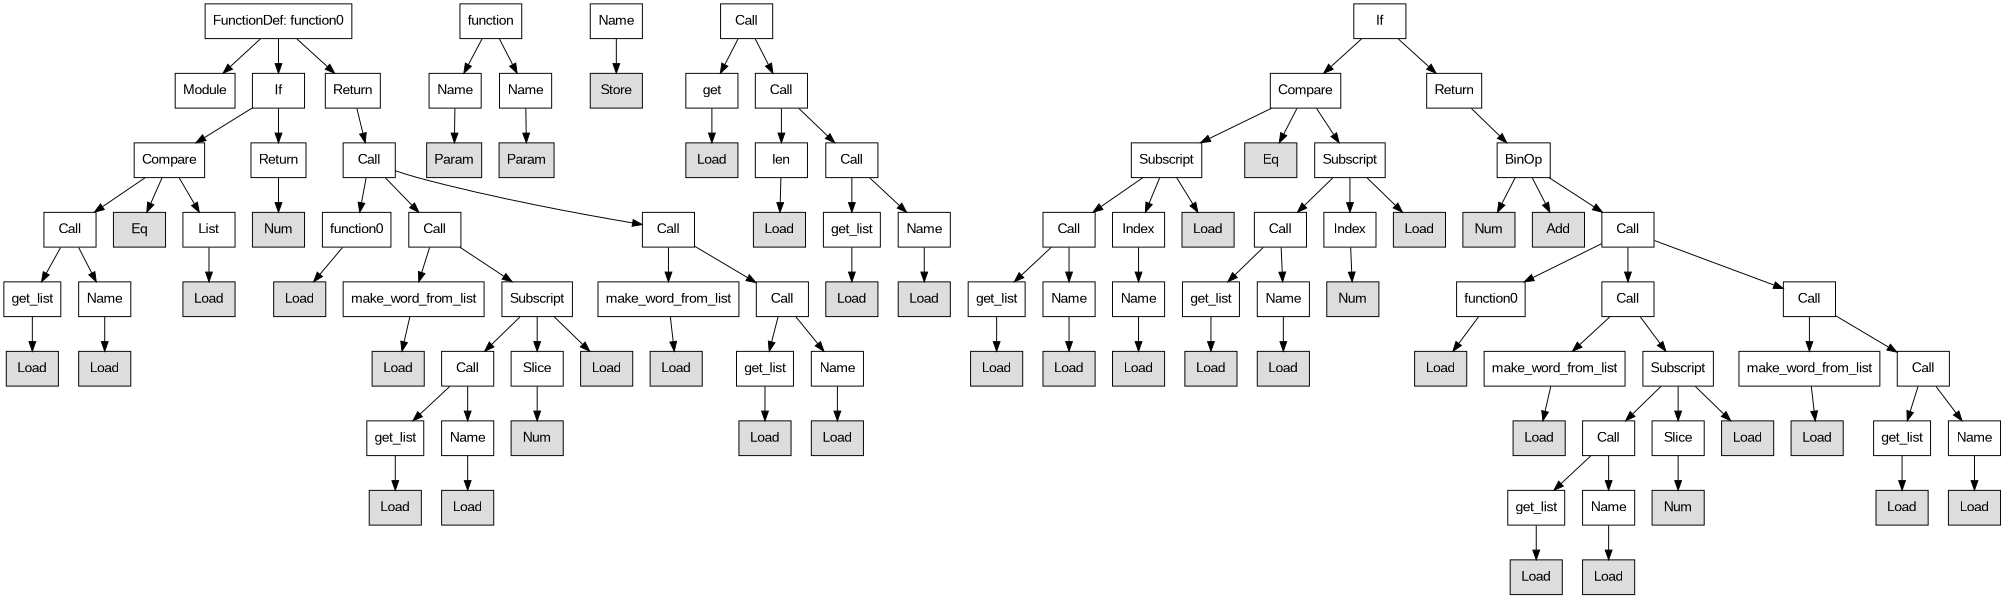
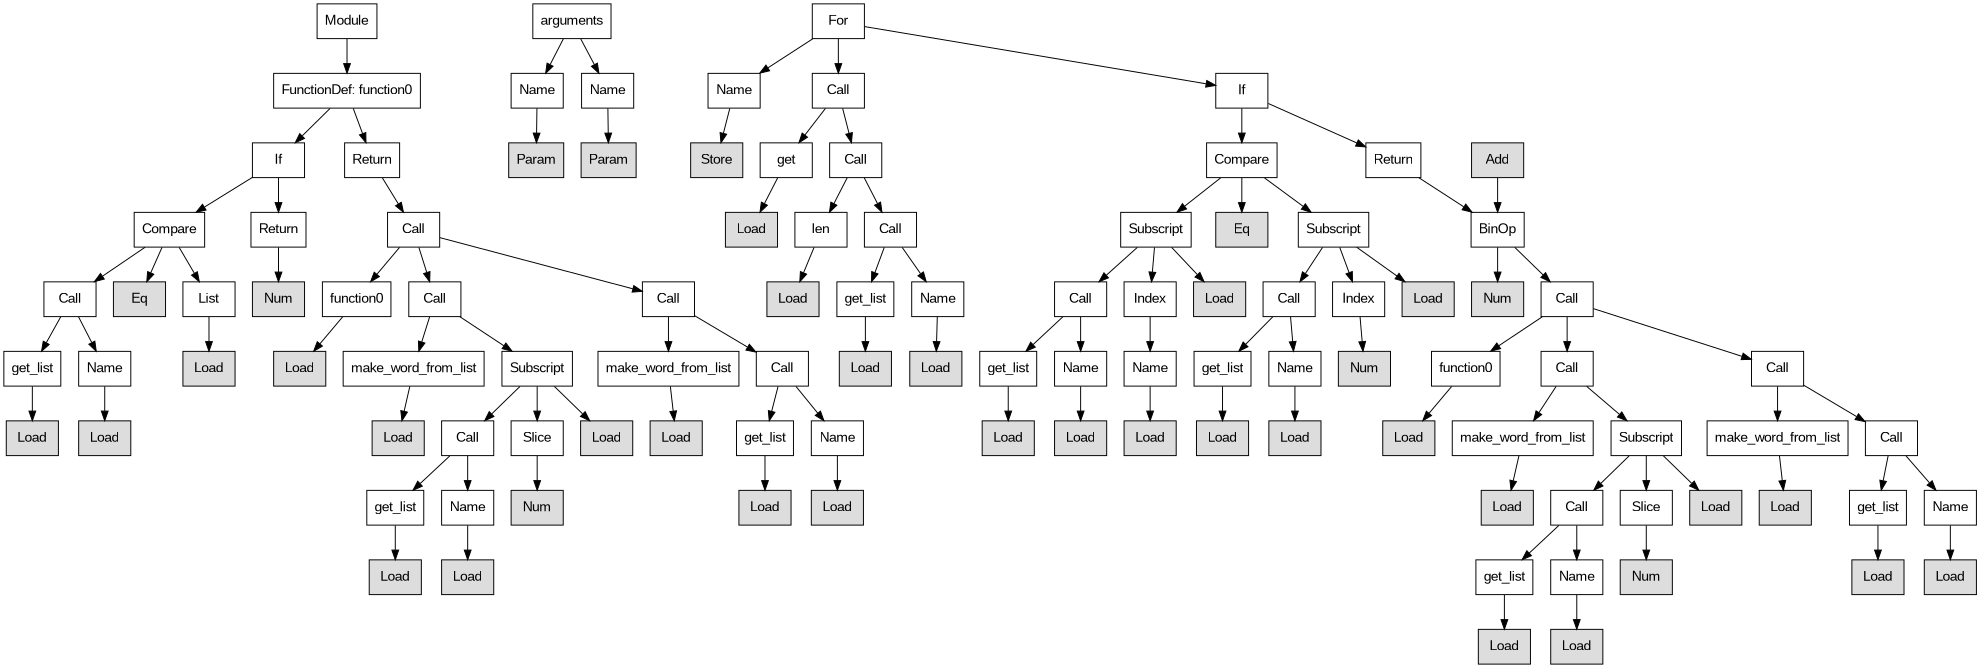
  digraph {
    fontname="Liberation Sans"
    node [fontname="Liberation Sans" shape=rect]
    edge [fontname="Liberation Sans"]
    n1 [label=Module]
    n2 [label="FunctionDef: function0"]
    n3 [label=If]
    n4 [label=Return]
-   n5 [label=function]
+   n5 [label=arguments]
    n6 [label=Name]
    n7 [label=Name]
    n8 [label=Compare]
    n9 [label=Return]
+   n10 [label=For]
    n11 [label=Name]
    n12 [label=Call]
    n13 [label=If]
    n14 [label=Call]
    n15 [fillcolor="#dddddd" label=Param style=filled]
    n16 [fillcolor="#dddddd" label=Param style=filled]
    n17 [label=Call]
    n18 [fillcolor="#dddddd" label=Eq style=filled]
    n19 [label=List]
    n20 [fillcolor="#dddddd" label=Num style=filled]
    n21 [fillcolor="#dddddd" label=Store style=filled]
    n22 [label=get]
    n23 [label=Call]
    n24 [label=Compare]
    n25 [label=Return]
    n26 [label=function0]
    n27 [label=Call]
    n28 [label=Call]
    n29 [label=get_list]
    n30 [label=Name]
    n31 [fillcolor="#dddddd" label=Load style=filled]
    n32 [fillcolor="#dddddd" label=Load style=filled]
    n33 [label=len]
    n34 [label=Call]
    n35 [label=Subscript]
    n36 [fillcolor="#dddddd" label=Eq style=filled]
    n37 [label=Subscript]
    n38 [label=BinOp]
    n39 [fillcolor="#dddddd" label=Load style=filled]
    n40 [label=make_word_from_list]
    n41 [label=Subscript]
    n42 [label=make_word_from_list]
    n43 [label=Call]
    n44 [fillcolor="#dddddd" label=Load style=filled]
    n45 [fillcolor="#dddddd" label=Load style=filled]
    n46 [fillcolor="#dddddd" label=Load style=filled]
    n47 [label=get_list]
    n48 [label=Name]
    n49 [label=Call]
    n50 [label=Index]
    n51 [fillcolor="#dddddd" label=Load style=filled]
    n52 [label=Call]
    n53 [label=Index]
    n54 [fillcolor="#dddddd" label=Load style=filled]
    n55 [fillcolor="#dddddd" label=Num style=filled]
    n56 [fillcolor="#dddddd" label=Add style=filled]
    n57 [label=Call]
    n58 [fillcolor="#dddddd" label=Load style=filled]
    n59 [label=Call]
    n60 [label=Slice]
    n61 [fillcolor="#dddddd" label=Load style=filled]
    n62 [fillcolor="#dddddd" label=Load style=filled]
    n63 [label=get_list]
    n64 [label=Name]
    n65 [fillcolor="#dddddd" label=Load style=filled]
    n66 [fillcolor="#dddddd" label=Load style=filled]
    n67 [label=get_list]
    n68 [label=Name]
    n69 [label=Name]
    n70 [label=get_list]
    n71 [label=Name]
    n72 [fillcolor="#dddddd" label=Num style=filled]
    n73 [label=function0]
    n74 [label=Call]
    n75 [label=Call]
    n76 [label=get_list]
    n77 [label=Name]
    n78 [fillcolor="#dddddd" label=Num style=filled]
    n79 [fillcolor="#dddddd" label=Load style=filled]
    n80 [fillcolor="#dddddd" label=Load style=filled]
    n81 [fillcolor="#dddddd" label=Load style=filled]
    n82 [fillcolor="#dddddd" label=Load style=filled]
    n83 [fillcolor="#dddddd" label=Load style=filled]
    n84 [fillcolor="#dddddd" label=Load style=filled]
    n85 [fillcolor="#dddddd" label=Load style=filled]
    n86 [fillcolor="#dddddd" label=Load style=filled]
    n87 [label=make_word_from_list]
    n88 [label=Subscript]
    n89 [label=make_word_from_list]
    n90 [label=Call]
    n91 [fillcolor="#dddddd" label=Load style=filled]
    n92 [fillcolor="#dddddd" label=Load style=filled]
    n93 [fillcolor="#dddddd" label=Load style=filled]
    n94 [label=Call]
    n95 [label=Slice]
    n96 [fillcolor="#dddddd" label=Load style=filled]
    n97 [fillcolor="#dddddd" label=Load style=filled]
    n98 [label=get_list]
    n99 [label=Name]
    n100 [label=get_list]
    n101 [label=Name]
    n102 [fillcolor="#dddddd" label=Num style=filled]
    n103 [fillcolor="#dddddd" label=Load style=filled]
    n104 [fillcolor="#dddddd" label=Load style=filled]
    n105 [fillcolor="#dddddd" label=Load style=filled]
    n106 [fillcolor="#dddddd" label=Load style=filled]
-   n2 -> n1
+   n1 -> n2
    n2 -> n3
    n2 -> n4
    n3 -> n8
    n3 -> n9
    n4 -> n14
    n5 -> n6
    n5 -> n7
    n6 -> n15
    n7 -> n16
    n8 -> n17
    n8 -> n18
    n8 -> n19
    n9 -> n20
+   n10 -> n11
+   n10 -> n12
+   n10 -> n13
    n11 -> n21
    n12 -> n22
    n12 -> n23
    n13 -> n24
    n13 -> n25
    n14 -> n26
    n14 -> n27
    n14 -> n28
    n17 -> n29
    n17 -> n30
    n19 -> n31
    n22 -> n32
    n23 -> n33
    n23 -> n34
    n24 -> n35
    n24 -> n36
    n24 -> n37
    n25 -> n38
    n26 -> n39
    n27 -> n40
    n27 -> n41
    n28 -> n42
    n28 -> n43
    n29 -> n44
    n30 -> n45
    n33 -> n46
    n34 -> n47
    n34 -> n48
    n35 -> n49
    n35 -> n50
    n35 -> n51
    n37 -> n52
    n37 -> n53
    n37 -> n54
    n38 -> n55
-   n38 -> n56
+   n56 -> n38
    n38 -> n57
    n40 -> n58
    n41 -> n59
    n41 -> n60
    n41 -> n61
    n42 -> n62
    n43 -> n63
    n43 -> n64
    n47 -> n65
    n48 -> n66
    n49 -> n67
    n49 -> n68
    n50 -> n69
    n52 -> n70
    n52 -> n71
    n53 -> n72
    n57 -> n73
    n57 -> n74
    n57 -> n75
    n59 -> n76
    n59 -> n77
    n60 -> n78
    n63 -> n79
    n64 -> n80
    n67 -> n81
    n68 -> n82
    n69 -> n83
    n70 -> n84
    n71 -> n85
    n73 -> n86
    n74 -> n87
    n74 -> n88
    n75 -> n89
    n75 -> n90
    n76 -> n91
    n77 -> n92
    n87 -> n93
    n88 -> n94
    n88 -> n95
    n88 -> n96
    n89 -> n97
    n90 -> n98
    n90 -> n99
    n94 -> n100
    n94 -> n101
    n95 -> n102
    n98 -> n103
    n99 -> n104
    n100 -> n105
    n101 -> n106
  }
